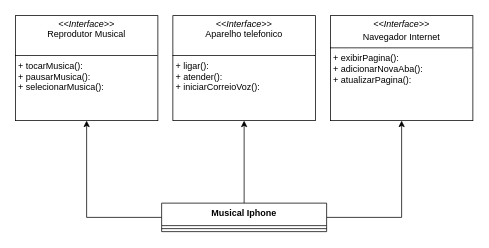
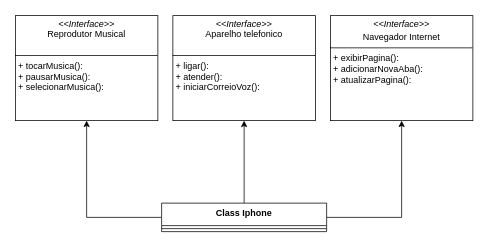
  <mxCell id="0" />
  <mxCell id="1" parent="0" />
  <mxCell id="2" value="&lt;p style=&quot;margin:0px;margin-top:4px;text-align:center;&quot;&gt;&lt;i&gt;&amp;lt;&amp;lt;Interface&amp;gt;&amp;gt;&lt;/i&gt;&lt;br&gt;Reprodutor Musical&lt;/p&gt;&lt;p style=&quot;margin:0px;margin-left:4px;&quot;&gt;&lt;br&gt;&lt;/p&gt;&lt;hr size=&quot;1&quot; style=&quot;border-style:solid;&quot;&gt;&lt;p style=&quot;margin:0px;margin-left:4px;&quot;&gt;+ tocarMusica():&lt;br&gt;+ pausarMusica():&lt;/p&gt;&lt;p style=&quot;margin:0px;margin-left:4px;&quot;&gt;+ selecionarMusica():&lt;br&gt;&lt;/p&gt;" style="verticalAlign=top;align=left;overflow=fill;html=1;whiteSpace=wrap;" vertex="1" parent="1"><mxGeometry x="20" y="20" width="190" height="140" as="geometry" /></mxCell>
  <mxCell id="3" value="&lt;p style=&quot;margin:0px;margin-top:4px;text-align:center;&quot;&gt;&lt;i&gt;&amp;lt;&amp;lt;Interface&amp;gt;&amp;gt;&lt;/i&gt;&lt;br&gt;Aparelho telefonico&lt;/p&gt;&lt;p style=&quot;margin:0px;margin-left:4px;&quot;&gt;&lt;br&gt;&lt;/p&gt;&lt;hr size=&quot;1&quot; style=&quot;border-style:solid;&quot;&gt;&lt;p style=&quot;margin:0px;margin-left:4px;&quot;&gt;+ ligar():&lt;br&gt;+ atender():&lt;/p&gt;&lt;p style=&quot;margin:0px;margin-left:4px;&quot;&gt;+ iniciarCorreioVoz():&lt;br&gt;&lt;/p&gt;" style="verticalAlign=top;align=left;overflow=fill;html=1;whiteSpace=wrap;" vertex="1" parent="1"><mxGeometry x="230" y="20" width="190" height="140" as="geometry" /></mxCell>
  <mxCell id="4" value="&lt;p style=&quot;margin:0px;margin-top:4px;text-align:center;&quot;&gt;&lt;i&gt;&amp;lt;&amp;lt;Interface&amp;gt;&amp;gt;&lt;/i&gt;&lt;br&gt;&lt;/p&gt;&lt;p style=&quot;margin:0px;margin-top:4px;text-align:center;&quot;&gt;Navegador Internet&lt;/p&gt;&lt;hr size=&quot;1&quot; style=&quot;border-style:solid;&quot;&gt;&lt;p style=&quot;margin:0px;margin-left:4px;&quot;&gt;+ exibirPagina():&lt;br&gt;+ adicionarNovaAba():&lt;/p&gt;&lt;p style=&quot;margin:0px;margin-left:4px;&quot;&gt;+ atualizarPagina():&lt;br&gt;&lt;/p&gt;" style="verticalAlign=top;align=left;overflow=fill;html=1;whiteSpace=wrap;" vertex="1" parent="1"><mxGeometry x="440" y="20" width="190" height="140" as="geometry" /></mxCell>
  <mxCell id="5" style="edgeStyle=orthogonalEdgeStyle;rounded=0;orthogonalLoop=1;jettySize=auto;html=1;entryX=0.5;entryY=1;entryDx=0;entryDy=0;" edge="1" parent="1" source="8" target="4"><mxGeometry relative="1" as="geometry" /></mxCell>
  <mxCell id="6" style="edgeStyle=orthogonalEdgeStyle;rounded=0;orthogonalLoop=1;jettySize=auto;html=1;entryX=0.5;entryY=1;entryDx=0;entryDy=0;" edge="1" parent="1" source="8" target="3"><mxGeometry relative="1" as="geometry" /></mxCell>
  <mxCell id="7" style="edgeStyle=orthogonalEdgeStyle;rounded=0;orthogonalLoop=1;jettySize=auto;html=1;entryX=0.5;entryY=1;entryDx=0;entryDy=0;" edge="1" parent="1" source="8" target="2"><mxGeometry relative="1" as="geometry" /></mxCell>
- <mxCell id="8" value="Musical&amp;nbsp;&lt;span style=&quot;background-color: initial;&quot;&gt;Iphone&lt;/span&gt;" style="swimlane;fontStyle=1;align=center;verticalAlign=top;childLayout=stackLayout;horizontal=1;startSize=30;horizontalStack=0;resizeParent=1;resizeParentMax=0;resizeLast=0;collapsible=1;marginBottom=0;whiteSpace=wrap;html=1;" vertex="1" parent="1"><mxGeometry x="215" y="270" width="220" height="38" as="geometry" /></mxCell>
+ <mxCell id="8" value="Class&amp;nbsp;&lt;span style=&quot;background-color: initial;&quot;&gt;Iphone&lt;/span&gt;" style="swimlane;fontStyle=1;align=center;verticalAlign=top;childLayout=stackLayout;horizontal=1;startSize=30;horizontalStack=0;resizeParent=1;resizeParentMax=0;resizeLast=0;collapsible=1;marginBottom=0;whiteSpace=wrap;html=1;" vertex="1" parent="1"><mxGeometry x="215" y="270" width="220" height="38" as="geometry" /></mxCell>
  <mxCell id="9" value="" style="line;strokeWidth=1;fillColor=none;align=left;verticalAlign=middle;spacingTop=-1;spacingLeft=3;spacingRight=3;rotatable=0;labelPosition=right;points=[];portConstraint=eastwest;strokeColor=inherit;" vertex="1" parent="8"><mxGeometry y="30" width="220" height="8" as="geometry" /></mxCell>
